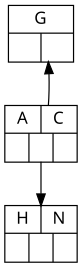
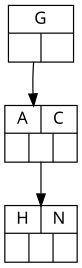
  digraph {
    fontname="Noto Sans"
    node [fontname="Noto Sans" shape=record]
    edge [fontname="Noto Sans"]
    n1 [label="{{G} | {|}}"]
    n2 [label="{{A|C} | { || }}"]
    n3 [label="{{H|N} | { || }}"]
-   n2 -> n1
+   n1 -> n2
    n2 -> n3
  }
